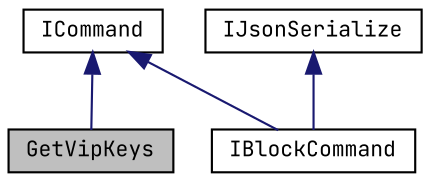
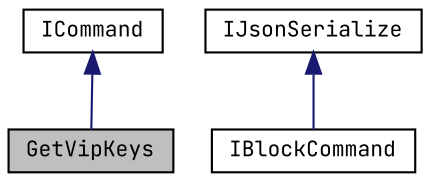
  digraph {
    fontname="JetBrains Mono"
    node [color=black fillcolor=white fontname="JetBrains Mono" fontsize=10 shape=record style=filled]
    edge [color=midnightblue dir=back fontname="JetBrains Mono" fontsize=10 labelfontname=Helvetica labelfontsize=10 style=solid]
    n1 [fillcolor=grey75 fontcolor=black height=0.2 label=GetVipKeys width=0.4]
    n2 [height=0.2 label=IBlockCommand width=0.4]
    n3 [height=0.2 label=ICommand width=0.4]
    n4 [height=0.2 label=IJsonSerialize width=0.4]
    n3 -> n1
-   n3 -> n2
    n4 -> n2
  }
